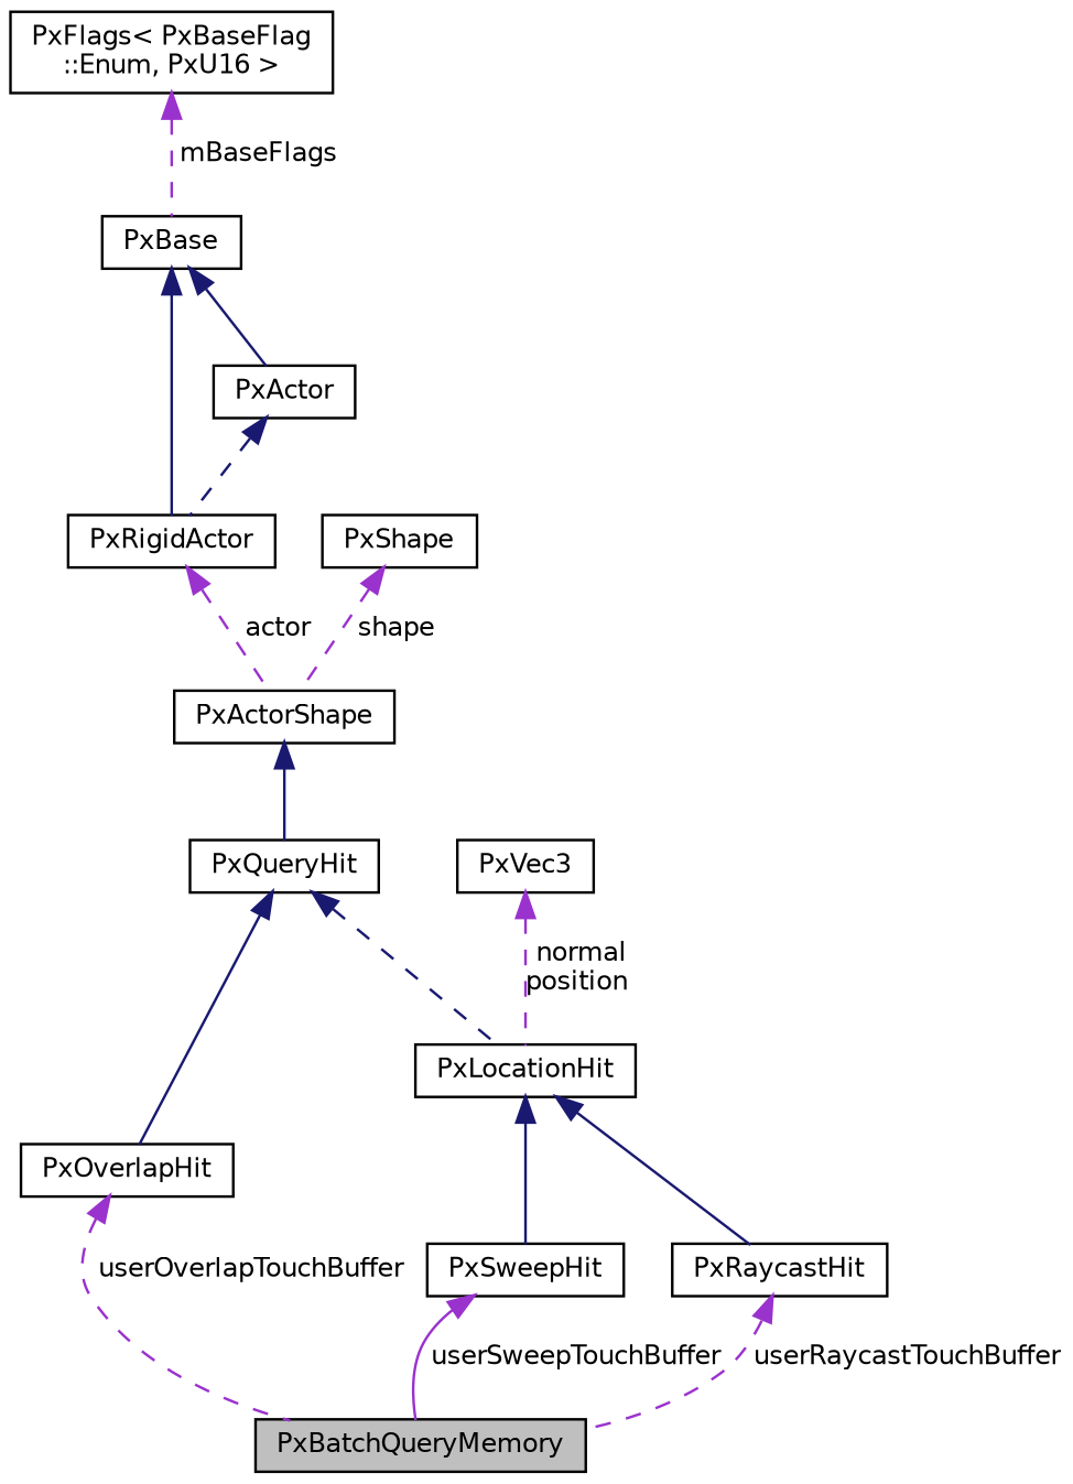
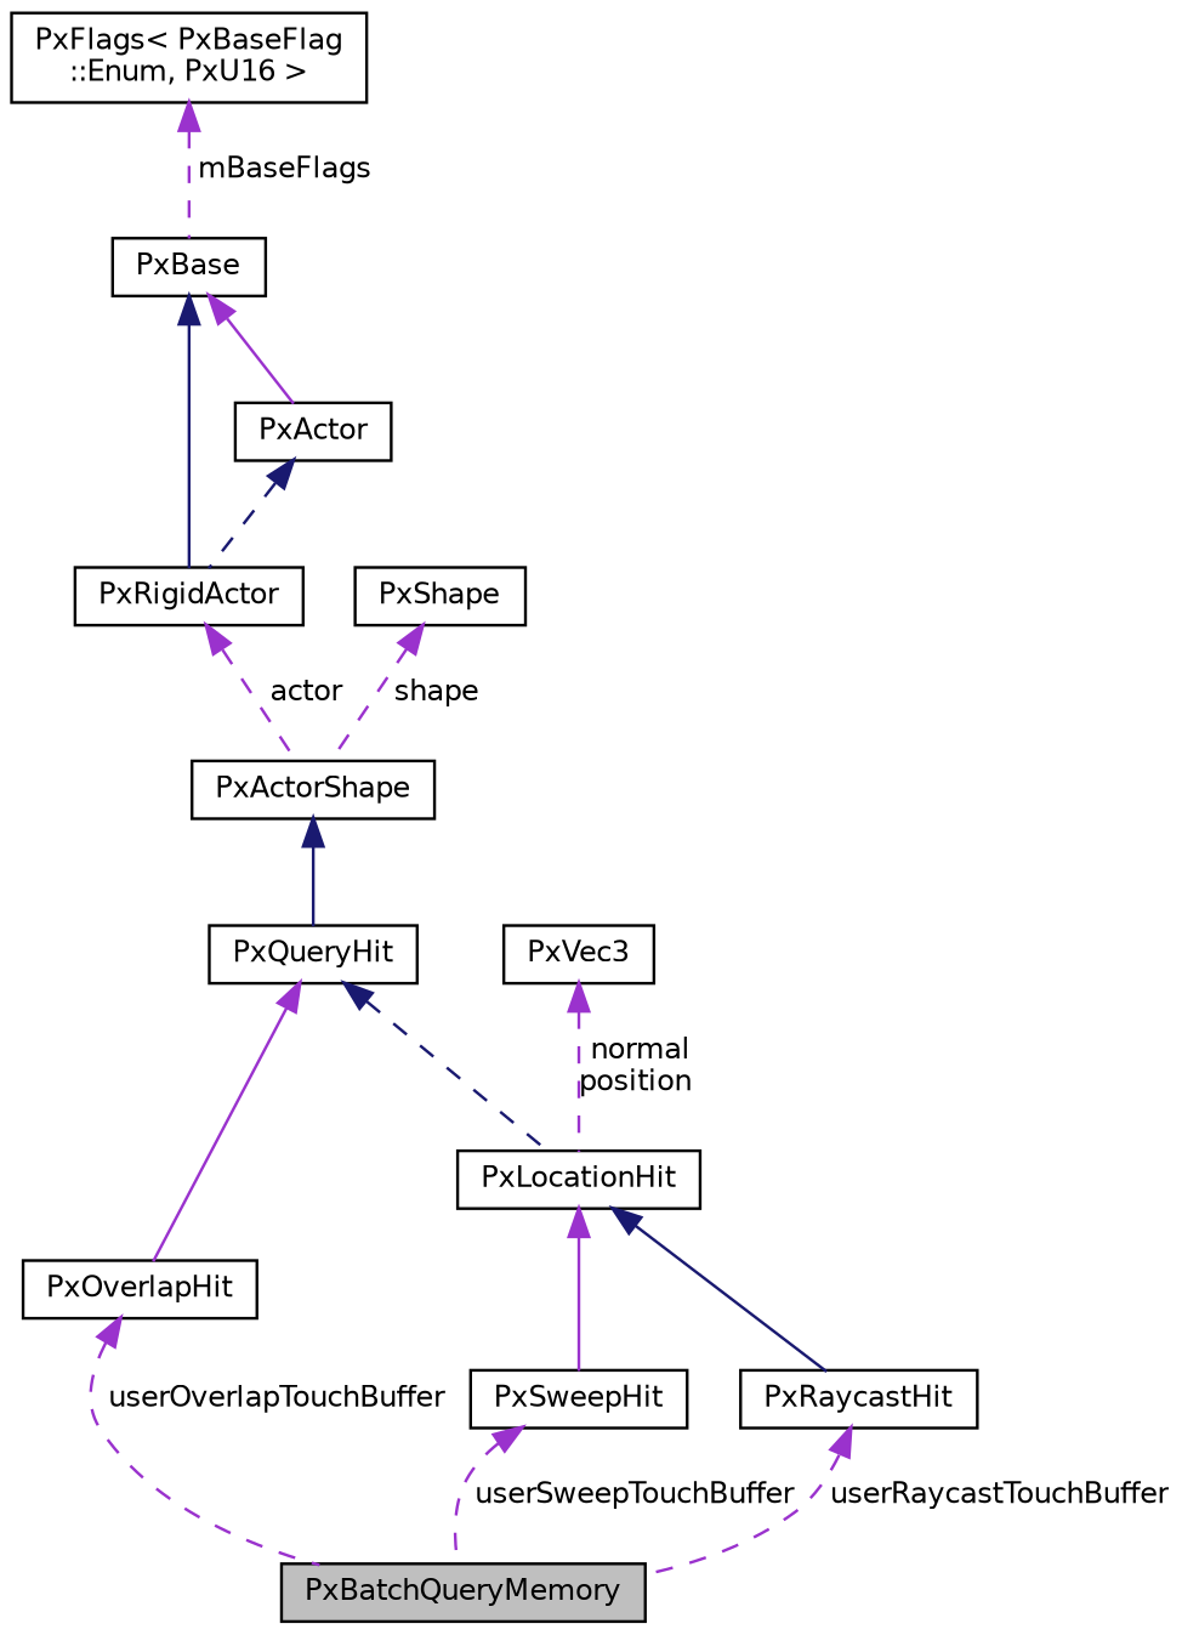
  digraph {
    node [color=black fillcolor=white fontname=Helvetica fontsize=10 shape=record style=filled]
    edge [color=midnightblue dir=back fontname=Helvetica fontsize=10 labelfontname=Helvetica labelfontsize=10 style=dashed]
    n1 [fillcolor=grey75 fontcolor=black height=0.2 label=PxBatchQueryMemory width=0.4]
    n2 [height=0.2 label=PxRaycastHit width=0.4]
    n3 [height=0.2 label=PxLocationHit width=0.4]
    n4 [height=0.2 label=PxSweepHit width=0.4]
    n5 [height=0.2 label=PxQueryHit width=0.4]
    n6 [height=0.2 label=PxOverlapHit width=0.4]
    n7 [height=0.2 label=PxActorShape width=0.4]
    n8 [height=0.2 label=PxRigidActor width=0.4]
    n9 [height=0.2 label=PxActor width=0.4]
    n10 [height=0.2 label=PxBase width=0.4]
    n11 [height=0.2 label=PxShape width=0.4]
    n12 [height=0.2 label="PxFlags\< PxBaseFlag\l::Enum, PxU16 \>" width=0.4]
    n13 [height=0.2 label=PxVec3 width=0.4]
    n2 -> n1 [color=darkorchid3 label=" userRaycastTouchBuffer"]
    n3 -> n2 [style=solid]
-   n3 -> n4 [style=solid]
-   n4 -> n1 [color=darkorchid3 label=" userSweepTouchBuffer" style=solid]
+   n3 -> n4 [color=darkorchid3 style=solid]
+   n4 -> n1 [color=darkorchid3 label=" userSweepTouchBuffer"]
    n5 -> n3
-   n5 -> n6 [style=solid]
+   n5 -> n6 [color=darkorchid3 style=solid]
    n6 -> n1 [color=darkorchid3 label=" userOverlapTouchBuffer"]
    n7 -> n5 [style=solid]
    n8 -> n7 [color=darkorchid3 label=" actor"]
    n9 -> n8
    n10 -> n8 [style=solid]
-   n10 -> n9 [style=solid]
+   n10 -> n9 [color=darkorchid3 style=solid]
    n11 -> n7 [color=darkorchid3 label=" shape"]
    n12 -> n10 [color=darkorchid3 label=" mBaseFlags"]
    n13 -> n3 [color=darkorchid3 label=" normal\nposition"]
  }
